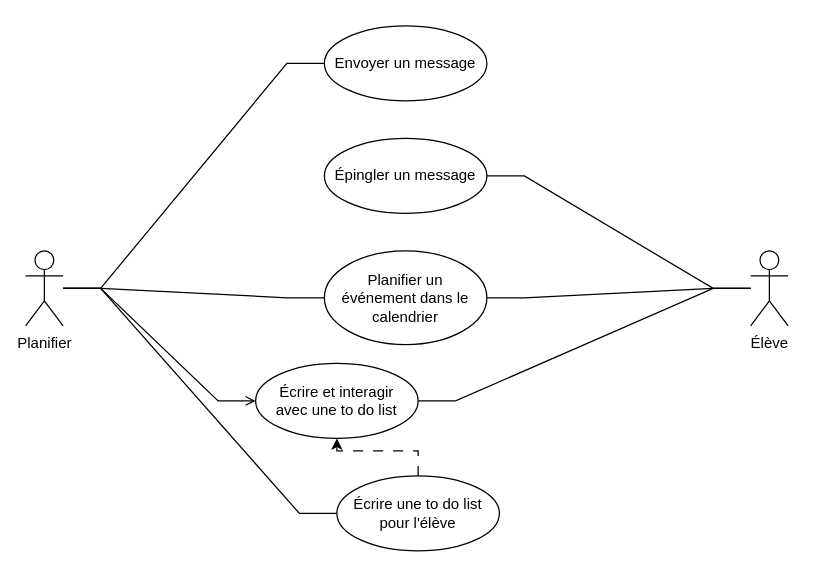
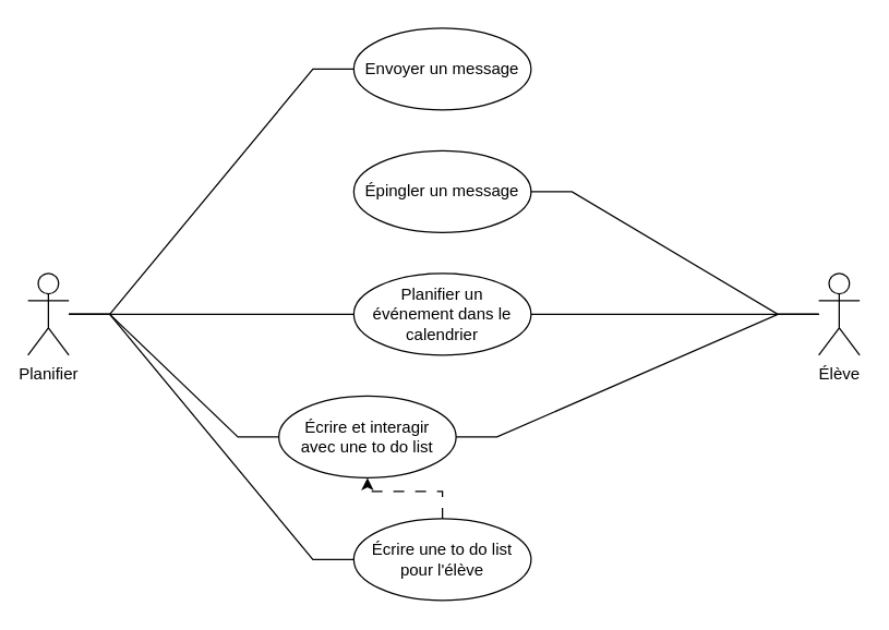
  <mxCell id="0" />
  <mxCell id="1" parent="0" />
  <mxCell id="2" value="&lt;div&gt;Planifier&lt;/div&gt;" style="shape=umlActor;verticalLabelPosition=bottom;verticalAlign=top;html=1;outlineConnect=0;" vertex="1" parent="1"><mxGeometry x="20" y="200" width="30" height="60" as="geometry" /></mxCell>
  <mxCell id="3" value="Envoyer un message" style="ellipse;whiteSpace=wrap;html=1;spacingTop=0;spacingLeft=4;spacingRight=4;" vertex="1" parent="1"><mxGeometry x="259" y="20" width="130" height="60" as="geometry" /></mxCell>
  <mxCell id="4" value="Épingler un message" style="ellipse;whiteSpace=wrap;html=1;spacingTop=0;spacingLeft=4;spacingRight=4;" vertex="1" parent="1"><mxGeometry x="259" y="110" width="130" height="60" as="geometry" /></mxCell>
- <mxCell id="5" value="Planifier un événement dans le calendrier" style="ellipse;whiteSpace=wrap;html=1;spacingTop=0;spacingLeft=4;spacingRight=4;" vertex="1" parent="1"><mxGeometry x="259" y="200" width="130" height="75" as="geometry" /></mxCell>
+ <mxCell id="5" value="Planifier un événement dans le calendrier" style="ellipse;whiteSpace=wrap;html=1;spacingTop=0;spacingLeft=4;spacingRight=4;" vertex="1" parent="1"><mxGeometry x="259" y="200" width="130" height="60" as="geometry" /></mxCell>
  <mxCell id="6" value="Écrire et interagir avec une to do list" style="ellipse;whiteSpace=wrap;html=1;spacingTop=0;spacingLeft=4;spacingRight=4;" vertex="1" parent="1"><mxGeometry x="204" y="290" width="130" height="60" as="geometry" /></mxCell>
  <mxCell id="7" style="edgeStyle=orthogonalEdgeStyle;rounded=0;orthogonalLoop=1;jettySize=auto;html=1;dashed=1;dashPattern=8 8;" edge="1" parent="1" source="8" target="6"><mxGeometry relative="1" as="geometry" /></mxCell>
- <mxCell id="8" value="&lt;div&gt;Écrire une to do list pour l'élève&lt;/div&gt;" style="ellipse;whiteSpace=wrap;html=1;spacingTop=0;spacingLeft=4;spacingRight=4;" vertex="1" parent="1"><mxGeometry x="269" y="380" width="130" height="60" as="geometry" /></mxCell>
+ <mxCell id="8" value="&lt;div&gt;Écrire une to do list pour l'élève&lt;/div&gt;" style="ellipse;whiteSpace=wrap;html=1;spacingTop=0;spacingLeft=4;spacingRight=4;" vertex="1" parent="1"><mxGeometry x="259" y="380" width="130" height="60" as="geometry" /></mxCell>
  <mxCell id="9" value="" style="endArrow=none;html=1;rounded=0;edgeStyle=entityRelationEdgeStyle;" edge="1" parent="1" source="2" target="3"><mxGeometry width="50" height="50" relative="1" as="geometry"><mxPoint x="220" y="390" as="sourcePoint" /><mxPoint x="270" y="340" as="targetPoint" /></mxGeometry></mxCell>
  <mxCell id="10" value="" style="endArrow=none;html=1;rounded=0;edgeStyle=entityRelationEdgeStyle;" edge="1" parent="1" source="2" target="5"><mxGeometry width="50" height="50" relative="1" as="geometry"><mxPoint x="40" y="280" as="sourcePoint" /><mxPoint x="308" y="95" as="targetPoint" /></mxGeometry></mxCell>
- <mxCell id="11" value="" style="endArrow=open;html=1;rounded=0;edgeStyle=entityRelationEdgeStyle;" edge="1" parent="1" source="2" target="6"><mxGeometry width="50" height="50" relative="1" as="geometry"><mxPoint x="30" y="278" as="sourcePoint" /><mxPoint x="271" y="248" as="targetPoint" /></mxGeometry></mxCell>
+ <mxCell id="11" value="" style="endArrow=none;html=1;rounded=0;edgeStyle=entityRelationEdgeStyle;" edge="1" parent="1" source="2" target="6"><mxGeometry width="50" height="50" relative="1" as="geometry"><mxPoint x="30" y="278" as="sourcePoint" /><mxPoint x="271" y="248" as="targetPoint" /></mxGeometry></mxCell>
  <mxCell id="12" value="" style="endArrow=none;html=1;rounded=0;edgeStyle=entityRelationEdgeStyle;" edge="1" parent="1" source="2" target="8"><mxGeometry width="50" height="50" relative="1" as="geometry"><mxPoint x="40" y="288" as="sourcePoint" /><mxPoint x="281" y="258" as="targetPoint" /></mxGeometry></mxCell>
  <mxCell id="13" value="&lt;div&gt;Élève&lt;/div&gt;" style="shape=umlActor;verticalLabelPosition=bottom;verticalAlign=top;html=1;outlineConnect=0;" vertex="1" parent="1"><mxGeometry x="600" y="200" width="30" height="60" as="geometry" /></mxCell>
  <mxCell id="14" value="" style="endArrow=none;html=1;rounded=0;edgeStyle=entityRelationEdgeStyle;" edge="1" parent="1" source="13" target="4"><mxGeometry width="50" height="50" relative="1" as="geometry"><mxPoint x="20" y="200" as="sourcePoint" /><mxPoint x="259" y="110" as="targetPoint" /></mxGeometry></mxCell>
  <mxCell id="15" value="" style="endArrow=none;html=1;rounded=0;edgeStyle=entityRelationEdgeStyle;" edge="1" parent="1" source="13" target="5"><mxGeometry width="50" height="50" relative="1" as="geometry"><mxPoint x="20" y="200" as="sourcePoint" /><mxPoint x="259" y="200" as="targetPoint" /></mxGeometry></mxCell>
  <mxCell id="16" value="" style="endArrow=none;html=1;rounded=0;edgeStyle=entityRelationEdgeStyle;" edge="1" parent="1" source="13" target="6"><mxGeometry width="50" height="50" relative="1" as="geometry"><mxPoint x="20" y="200" as="sourcePoint" /><mxPoint x="259" y="290" as="targetPoint" /></mxGeometry></mxCell>
